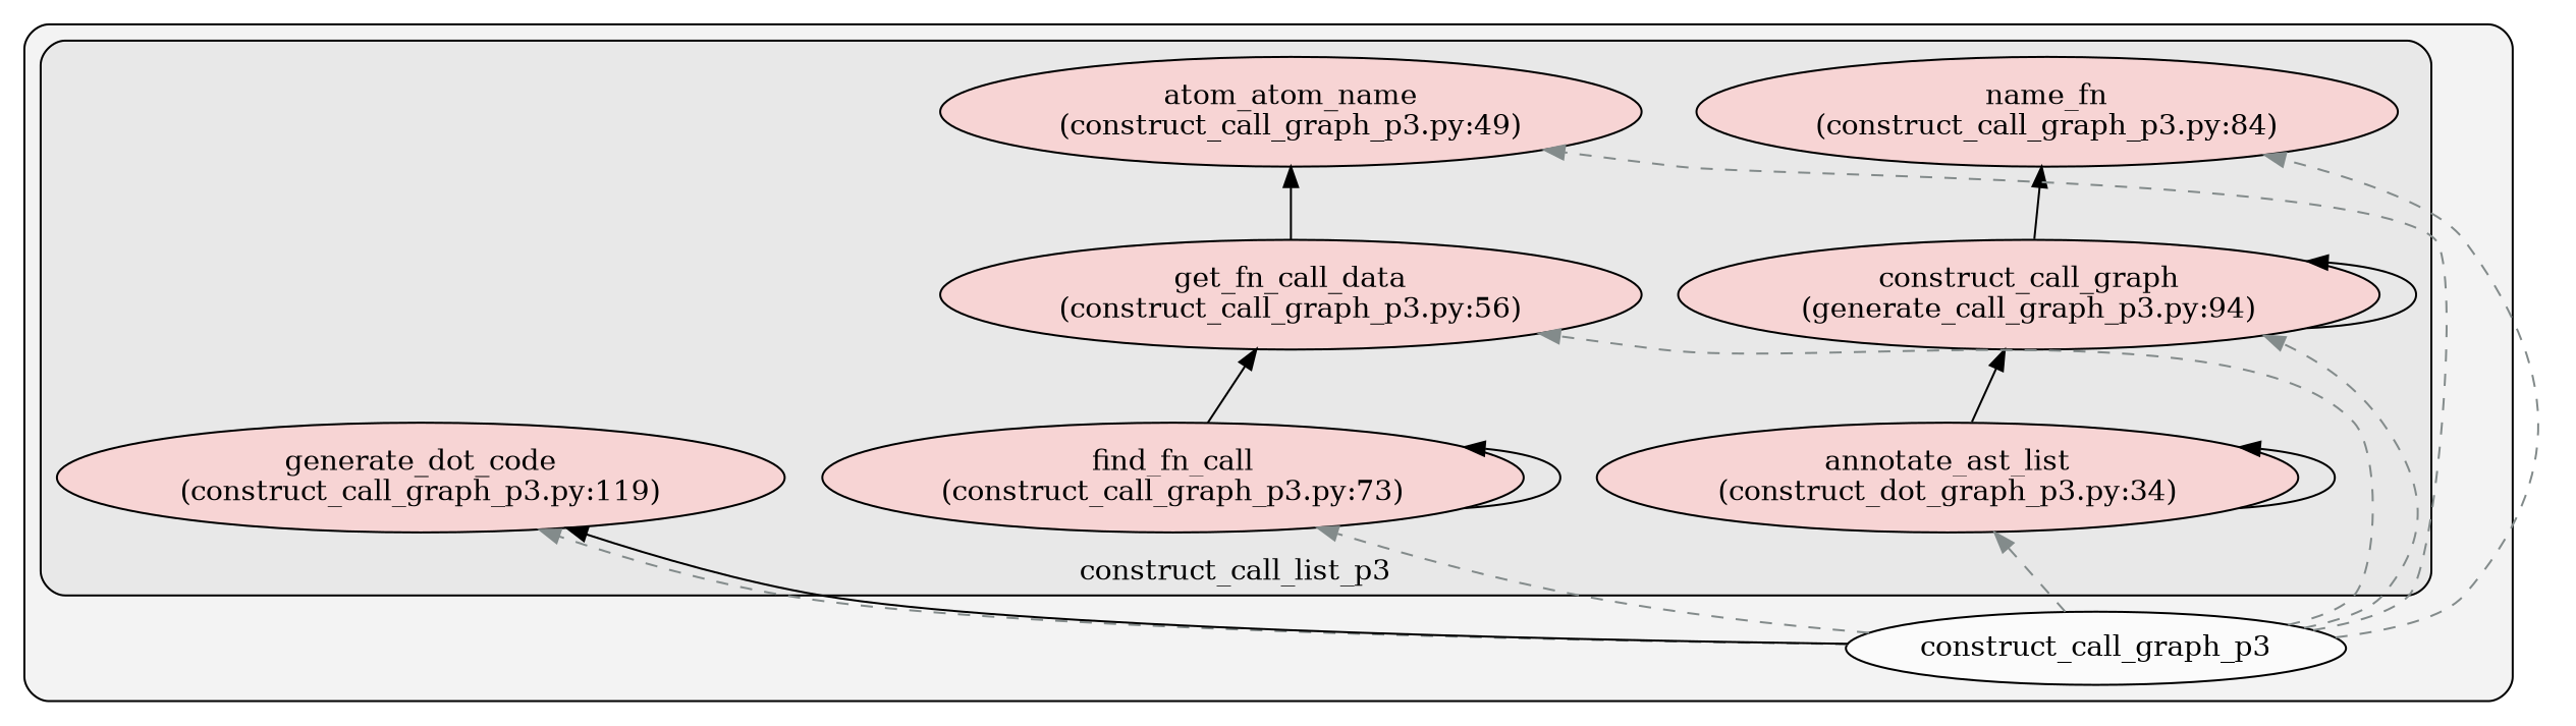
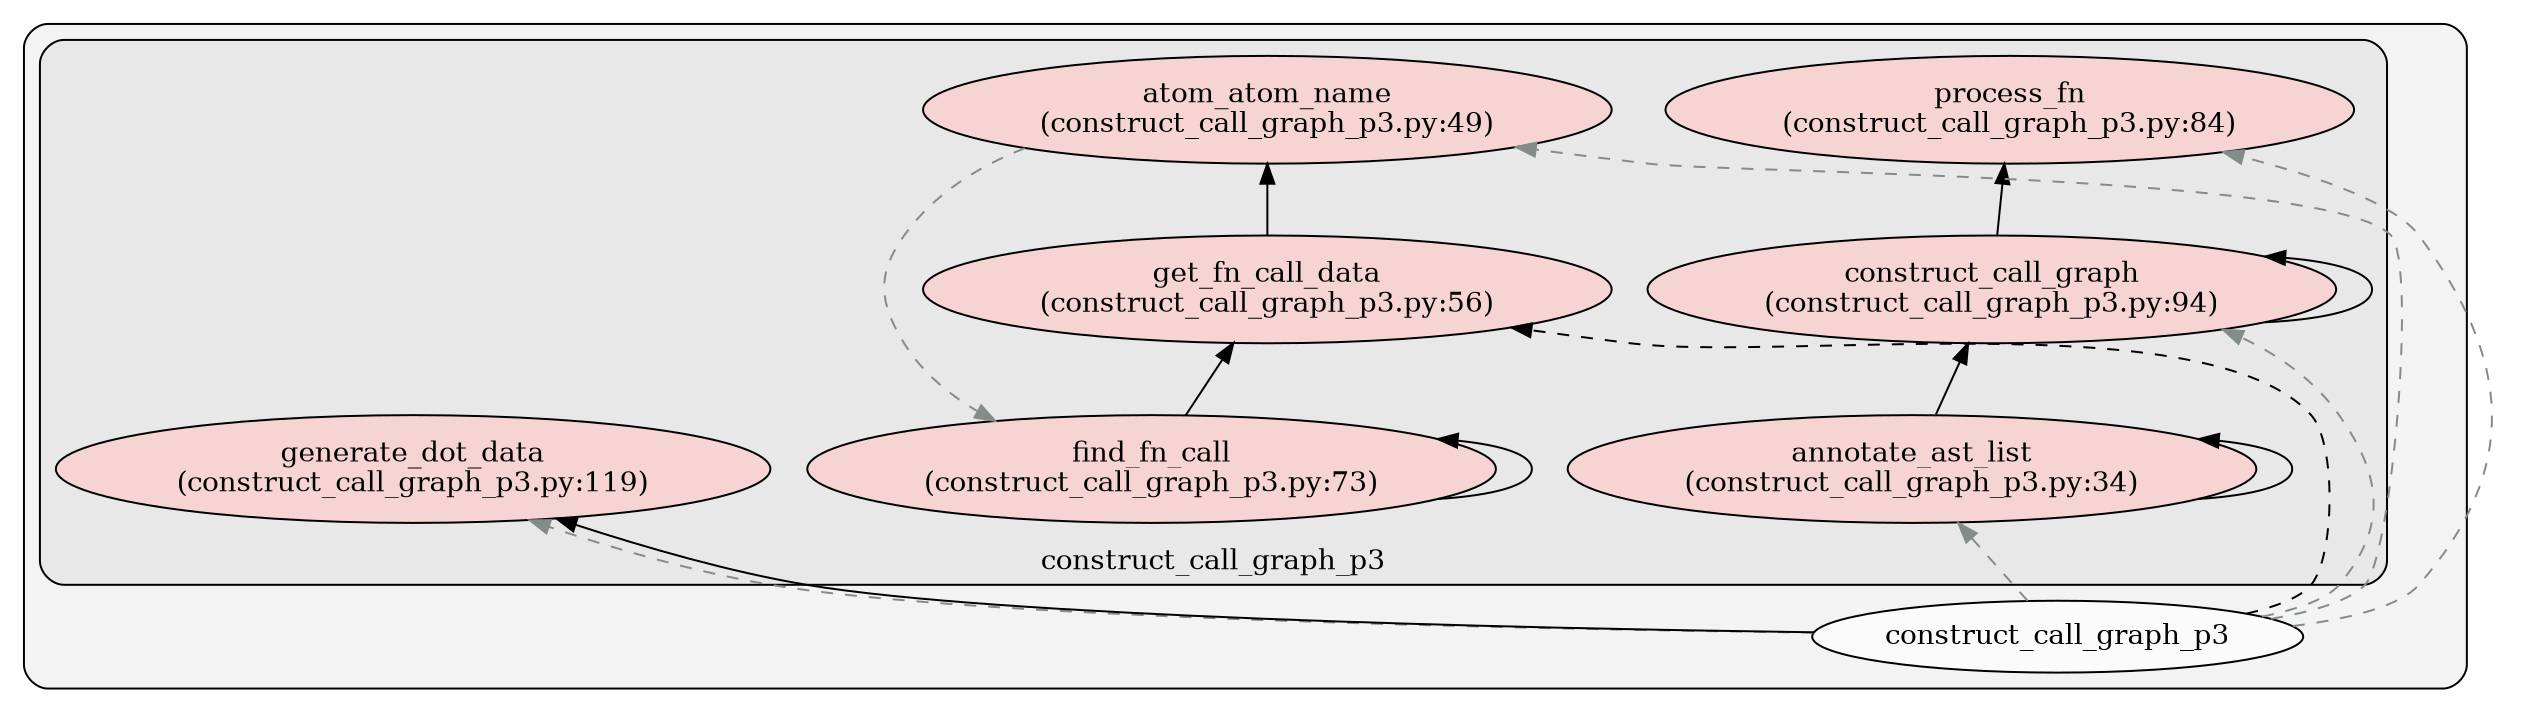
  digraph {
    clusterrank=local
    rankdir=BT
    node [fillcolor="#feccccb2" fontcolor="#000000" group=0 style=filled]
    edge [color="#000000" style=solid]
-   n1 [label="annotate_ast_list\n(construct_dot_graph_p3.py:34)"]
-   n2 [label="construct_call_graph\n(generate_call_graph_p3.py:94)"]
+   n1 [label="annotate_ast_list\n(construct_call_graph_p3.py:34)"]
+   n2 [label="construct_call_graph\n(construct_call_graph_p3.py:94)"]
    n3 [label="find_fn_call\n(construct_call_graph_p3.py:73)"]
-   n4 [label="generate_dot_code\n(construct_call_graph_p3.py:119)"]
+   n4 [label="generate_dot_data\n(construct_call_graph_p3.py:119)"]
    n5 [label="atom_atom_name\n(construct_call_graph_p3.py:49)"]
    n6 [label="get_fn_call_data\n(construct_call_graph_p3.py:56)"]
-   n7 [label="name_fn\n(construct_call_graph_p3.py:84)"]
+   n7 [label="process_fn\n(construct_call_graph_p3.py:84)"]
    n8 [fillcolor="#ffffffb2" label=construct_call_graph_p3]
    subgraph cluster_1 {
      fillcolor="#80808018"
      style="filled,rounded"
      n8
      subgraph cluster_2 {
        fillcolor="#80808018"
-       label=construct_call_list_p3
+       label=construct_call_graph_p3
        style="filled,rounded"
        n1
        n2
        n3
        n4
        n5
        n6
        n7
      }
    }
    n1 -> n1
    n1 -> n2
    n2 -> n2
    n2 -> n7
    n3 -> n3
    n3 -> n6
    n6 -> n5
    n8 -> n1 [color="#838b8b" style=dashed]
    n8 -> n2 [color="#838b8b" style=dashed]
-   n8 -> n3 [color="#838b8b" style=dashed]
+   n5 -> n3 [color="#838b8b" style=dashed]
    n8 -> n4 [color="#838b8b" style=dashed]
    n8 -> n4
    n8 -> n5 [color="#838b8b" style=dashed]
-   n8 -> n6 [color="#838b8b" style=dashed]
+   n8 -> n6 [style=dashed]
    n8 -> n7 [color="#838b8b" style=dashed]
  }
